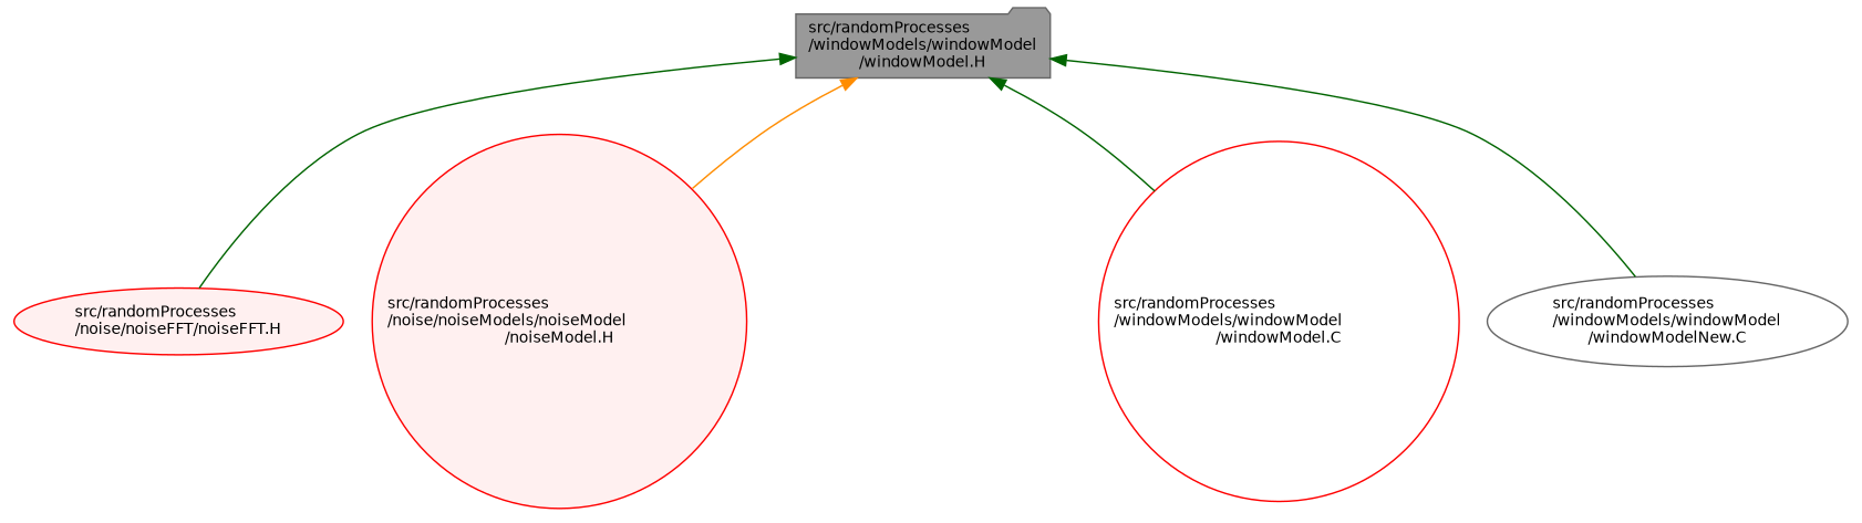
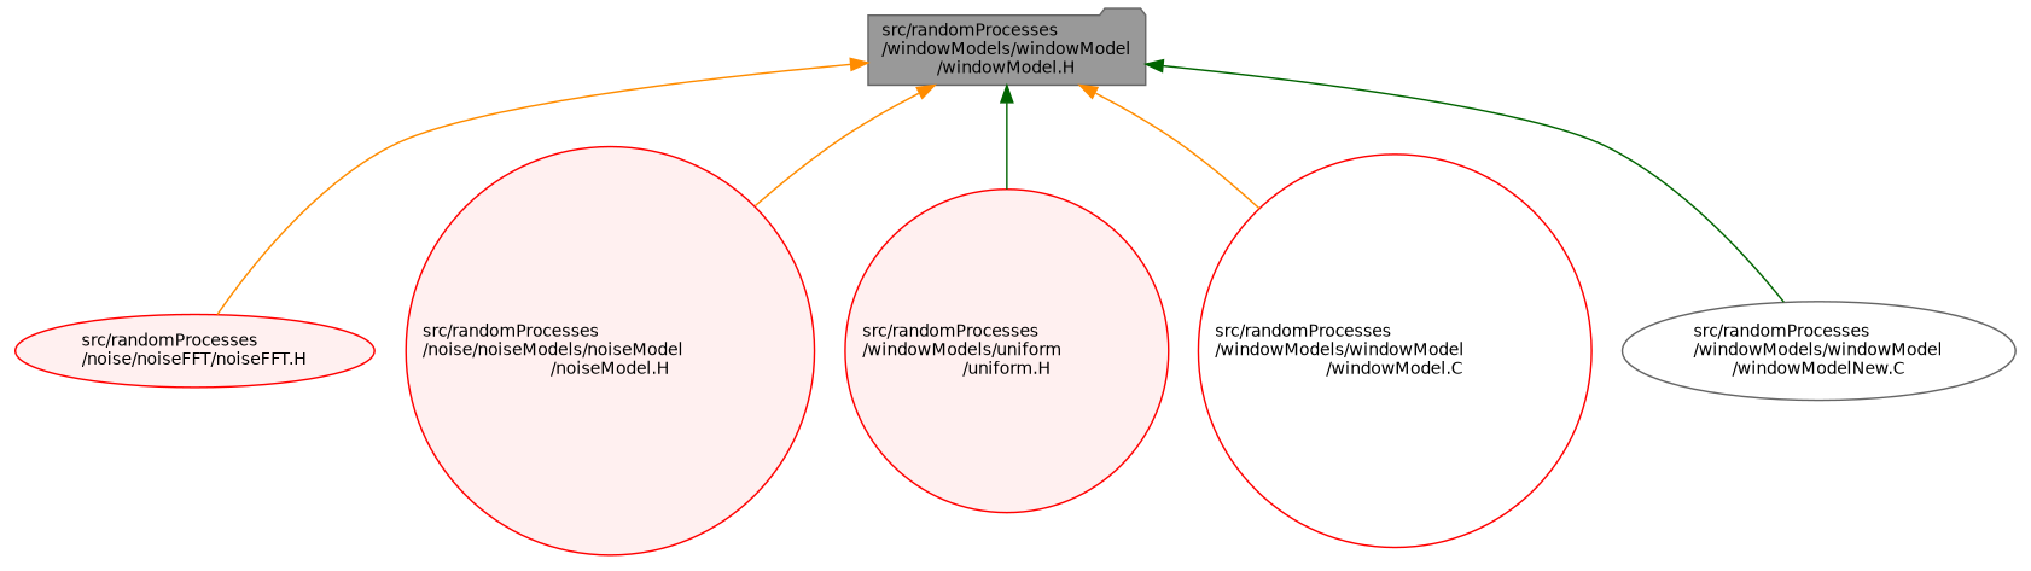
  digraph {
    node [color=red fillcolor="#FFF0F0" fontname=Helvetica fontsize=10 shape=circle style=filled]
    edge [color=darkgreen dir=back fontname=Helvetica fontsize=10 labelfontname=Helvetica labelfontsize=10 style=solid]
    n1 [color=gray40 fillcolor=grey60 fontcolor=black height=0.2 label="src/randomProcesses\l/windowModels/windowModel\l/windowModel.H" shape=folder width=0.4]
    n2 [height=0.2 label="src/randomProcesses\l/noise/noiseFFT/noiseFFT.H" shape=ellipse width=0.4]
    n3 [height=0.2 label="src/randomProcesses\l/noise/noiseModels/noiseModel\l/noiseModel.H" width=0.4]
+   n4 [height=0.2 label="src/randomProcesses\l/windowModels/uniform\l/uniform.H" width=0.4]
    n5 [fillcolor=white height=0.2 label="src/randomProcesses\l/windowModels/windowModel\l/windowModel.C" width=0.4]
    n6 [color=grey40 fillcolor=white height=0.2 label="src/randomProcesses\l/windowModels/windowModel\l/windowModelNew.C" shape=ellipse width=0.4]
-   n1 -> n2
+   n1 -> n2 [color=darkorange]
    n1 -> n3 [color=darkorange]
-   n1 -> n5
+   n1 -> n4
+   n1 -> n5 [color=darkorange]
    n1 -> n6
  }
